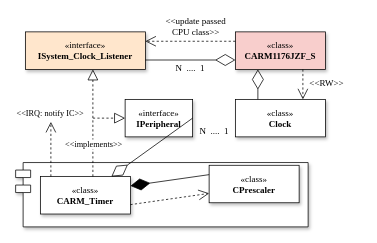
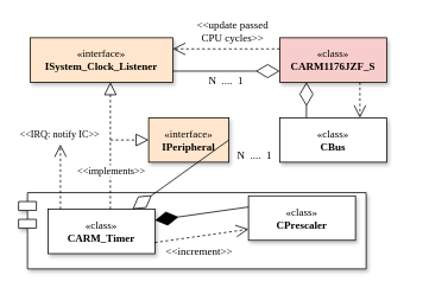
  <mxCell id="0" />
  <mxCell id="1" parent="0" />
  <mxCell id="2" value="" style="shape=module;align=left;spacingLeft=20;align=center;verticalAlign=top;whiteSpace=wrap;html=1;shadow=1;fontFamily=Computer Modern;" parent="1" vertex="1"><mxGeometry x="20" y="216.24" width="390" height="85.76" as="geometry" /></mxCell>
  <mxCell id="3" value="«interface»&lt;br&gt;&lt;b&gt;ISystem_Clock_Listener&lt;/b&gt;" style="html=1;whiteSpace=wrap;fontFamily=Computer Modern;shadow=1;fillColor=#ffe6cc;" parent="1" vertex="1"><mxGeometry x="33" y="42" width="160" height="50" as="geometry" /></mxCell>
  <mxCell id="4" value="«class»&lt;br&gt;&lt;b&gt;CARM1176JZF_S&lt;/b&gt;" style="html=1;whiteSpace=wrap;fontFamily=Computer Modern;shadow=1;fillColor=#f8cecc;" parent="1" vertex="1"><mxGeometry x="313" y="42" width="120" height="50" as="geometry" /></mxCell>
  <mxCell id="5" value="" style="endArrow=diamondThin;endFill=0;endSize=24;html=1;rounded=0;exitX=1;exitY=0.75;exitDx=0;exitDy=0;entryX=0;entryY=0.75;entryDx=0;entryDy=0;fontFamily=Computer Modern;" parent="1" source="3" target="4" edge="1"><mxGeometry width="160" relative="1" as="geometry"><mxPoint x="33" y="122" as="sourcePoint" /><mxPoint x="253" y="82" as="targetPoint" /></mxGeometry></mxCell>
  <mxCell id="6" value="«class»&lt;br&gt;&lt;b&gt;CARM_Timer&lt;/b&gt;" style="html=1;whiteSpace=wrap;fontFamily=Computer Modern;shadow=1;" parent="1" vertex="1"><mxGeometry x="53" y="234.86" width="120" height="50" as="geometry" /></mxCell>
  <mxCell id="7" value="" style="endArrow=block;dashed=1;endFill=0;endSize=12;html=1;rounded=0;entryX=0.5;entryY=1;entryDx=0;entryDy=0;fontFamily=Computer Modern;" parent="1" edge="1"><mxGeometry width="160" relative="1" as="geometry"><mxPoint x="123" y="234.86" as="sourcePoint" /><mxPoint x="123" y="92" as="targetPoint" /></mxGeometry></mxCell>
  <mxCell id="8" value="&amp;lt;&amp;lt;implements&amp;gt;&amp;gt;" style="edgeLabel;html=1;align=center;verticalAlign=middle;resizable=0;points=[];fontFamily=Computer Modern;" parent="7" vertex="1" connectable="0"><mxGeometry x="-0.251" y="-2" relative="1" as="geometry"><mxPoint x="-2" y="11" as="offset" /></mxGeometry></mxCell>
  <mxCell id="9" value="«class»&lt;br&gt;&lt;b&gt;CPrescaler&lt;/b&gt;" style="html=1;whiteSpace=wrap;fontFamily=Computer Modern;shadow=1;" parent="1" vertex="1"><mxGeometry x="278" y="219.86" width="120" height="50" as="geometry" /></mxCell>
  <mxCell id="10" value="" style="endArrow=diamondThin;endFill=1;endSize=24;html=1;rounded=0;entryX=1;entryY=0.25;entryDx=0;entryDy=0;exitX=0;exitY=0.25;exitDx=0;exitDy=0;fontFamily=Computer Modern;" parent="1" source="9" target="6" edge="1"><mxGeometry width="160" relative="1" as="geometry"><mxPoint x="253" y="247.86" as="sourcePoint" /><mxPoint x="173" y="247.86" as="targetPoint" /></mxGeometry></mxCell>
  <mxCell id="11" value="" style="endArrow=open;endSize=12;dashed=1;html=1;rounded=0;entryX=1;entryY=0.25;entryDx=0;entryDy=0;exitX=0;exitY=0.25;exitDx=0;exitDy=0;fontFamily=Computer Modern;" parent="1" source="4" target="3" edge="1"><mxGeometry width="160" relative="1" as="geometry"><mxPoint x="183" y="-8" as="sourcePoint" /><mxPoint x="343" y="-8" as="targetPoint" /></mxGeometry></mxCell>
  <mxCell id="12" value="" style="endArrow=open;endSize=12;dashed=1;html=1;rounded=0;entryX=0;entryY=0.75;entryDx=0;entryDy=0;exitX=1;exitY=0.75;exitDx=0;exitDy=0;fontFamily=Computer Modern;" parent="1" source="6" target="9" edge="1"><mxGeometry width="160" relative="1" as="geometry"><mxPoint x="243" y="294.86" as="sourcePoint" /><mxPoint x="183" y="294.86" as="targetPoint" /></mxGeometry></mxCell>
  <mxCell id="13" value="N&amp;nbsp; ....&amp;nbsp; 1" style="text;html=1;strokeColor=none;fillColor=none;align=center;verticalAlign=middle;whiteSpace=wrap;rounded=0;fontFamily=Computer Modern;" parent="1" vertex="1"><mxGeometry x="223" y="76" width="60" height="30" as="geometry" /></mxCell>
- <mxCell id="14" value="&amp;lt;&amp;lt;update passed &lt;br&gt;CPU class&amp;gt;&amp;gt;" style="text;html=1;strokeColor=none;fillColor=none;align=center;verticalAlign=middle;whiteSpace=wrap;rounded=0;fontFamily=Computer Modern;" parent="1" vertex="1"><mxGeometry x="193" y="20" width="135" height="30" as="geometry" /></mxCell>
- <mxCell id="16" value="«class»&lt;br&gt;&lt;b&gt;Clock&lt;/b&gt;" style="html=1;whiteSpace=wrap;fontFamily=Computer Modern;shadow=1;" parent="1" vertex="1"><mxGeometry x="313" y="132" width="120" height="50" as="geometry" /></mxCell>
+ <mxCell id="14" value="&amp;lt;&amp;lt;update passed &lt;br&gt;CPU cycles&amp;gt;&amp;gt;" style="text;html=1;strokeColor=none;fillColor=none;align=center;verticalAlign=middle;whiteSpace=wrap;rounded=0;fontFamily=Computer Modern;" parent="1" vertex="1"><mxGeometry x="193" y="20" width="135" height="30" as="geometry" /></mxCell>
+ <mxCell id="15" value="&amp;lt;&amp;lt;increment&amp;gt;&amp;gt;" style="text;html=1;strokeColor=none;fillColor=none;align=center;verticalAlign=middle;whiteSpace=wrap;rounded=0;fontFamily=Computer Modern;" parent="1" vertex="1"><mxGeometry x="193" y="266.86" width="60" height="30" as="geometry" /></mxCell>
+ <mxCell id="16" value="«class»&lt;br&gt;&lt;b&gt;CBus&lt;/b&gt;" style="html=1;whiteSpace=wrap;fontFamily=Computer Modern;shadow=1;" parent="1" vertex="1"><mxGeometry x="313" y="132" width="120" height="50" as="geometry" /></mxCell>
  <mxCell id="17" value="" style="endArrow=diamondThin;endFill=0;endSize=24;html=1;rounded=0;exitX=0.25;exitY=0;exitDx=0;exitDy=0;entryX=0.25;entryY=1;entryDx=0;entryDy=0;fontFamily=Computer Modern;" parent="1" source="16" target="4" edge="1"><mxGeometry width="160" relative="1" as="geometry"><mxPoint x="203" y="90" as="sourcePoint" /><mxPoint x="333" y="90" as="targetPoint" /></mxGeometry></mxCell>
- <mxCell id="18" value="«interface»&lt;br&gt;&lt;b&gt;IPeripheral&lt;/b&gt;" style="html=1;whiteSpace=wrap;fontFamily=Computer Modern;shadow=1;" parent="1" vertex="1"><mxGeometry x="166" y="132" width="90" height="50" as="geometry" /></mxCell>
+ <mxCell id="18" value="«interface»&lt;br&gt;&lt;b&gt;IPeripheral&lt;/b&gt;" style="html=1;whiteSpace=wrap;fontFamily=Computer Modern;shadow=1;fillColor=#ffe6cc;" parent="1" vertex="1"><mxGeometry x="166" y="132" width="90" height="50" as="geometry" /></mxCell>
  <mxCell id="19" value="" style="endArrow=diamondThin;endFill=0;endSize=24;html=1;rounded=0;exitX=1;exitY=0.5;exitDx=0;exitDy=0;fontFamily=Computer Modern;" parent="1" source="18" target="6" edge="1"><mxGeometry width="160" relative="1" as="geometry"><mxPoint x="393" y="142" as="sourcePoint" /><mxPoint x="393" y="92" as="targetPoint" /></mxGeometry></mxCell>
  <mxCell id="20" value="N&amp;nbsp; ....&amp;nbsp; 1" style="text;html=1;strokeColor=none;fillColor=none;align=center;verticalAlign=middle;whiteSpace=wrap;rounded=0;fontFamily=Computer Modern;" parent="1" vertex="1"><mxGeometry x="255" y="159" width="60" height="30" as="geometry" /></mxCell>
  <mxCell id="21" value="" style="endArrow=block;dashed=1;endFill=0;endSize=12;html=1;rounded=0;entryX=0;entryY=0.5;entryDx=0;entryDy=0;fontFamily=Computer Modern;" parent="1" target="18" edge="1"><mxGeometry width="160" relative="1" as="geometry"><mxPoint x="123" y="157" as="sourcePoint" /><mxPoint x="123" y="92" as="targetPoint" /></mxGeometry></mxCell>
  <mxCell id="22" value="" style="endArrow=open;endSize=12;dashed=1;html=1;rounded=0;entryX=0.75;entryY=0;entryDx=0;entryDy=0;exitX=0.75;exitY=1;exitDx=0;exitDy=0;fontFamily=Computer Modern;" parent="1" source="4" target="16" edge="1"><mxGeometry width="160" relative="1" as="geometry"><mxPoint x="333" y="65" as="sourcePoint" /><mxPoint x="203" y="65" as="targetPoint" /></mxGeometry></mxCell>
- <mxCell id="23" value="&amp;lt;&amp;lt;RW&amp;gt;&amp;gt;" style="text;html=1;strokeColor=none;fillColor=none;align=center;verticalAlign=middle;whiteSpace=wrap;rounded=0;fontFamily=Computer Modern;" parent="1" vertex="1"><mxGeometry x="390" y="96" width="90" height="30" as="geometry" /></mxCell>
  <mxCell id="24" value="" style="endArrow=open;endSize=12;dashed=1;html=1;rounded=0;exitX=0;exitY=0;exitDx=0;exitDy=0;fontFamily=Computer Modern;" parent="1" edge="1"><mxGeometry width="160" relative="1" as="geometry"><mxPoint x="67" y="234.86" as="sourcePoint" /><mxPoint x="67" y="162" as="targetPoint" /></mxGeometry></mxCell>
  <mxCell id="25" value="&amp;lt;&amp;lt;IRQ: notify IC&amp;gt;&amp;gt;" style="edgeLabel;html=1;align=center;verticalAlign=middle;resizable=0;points=[];fontFamily=Computer Modern;" parent="1" vertex="1" connectable="0"><mxGeometry x="121" y="189.997" as="geometry"><mxPoint x="-56" y="-39" as="offset" /></mxGeometry></mxCell>
